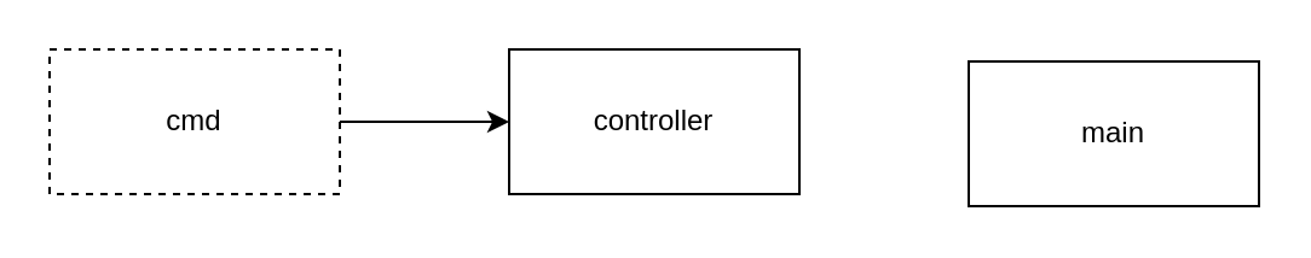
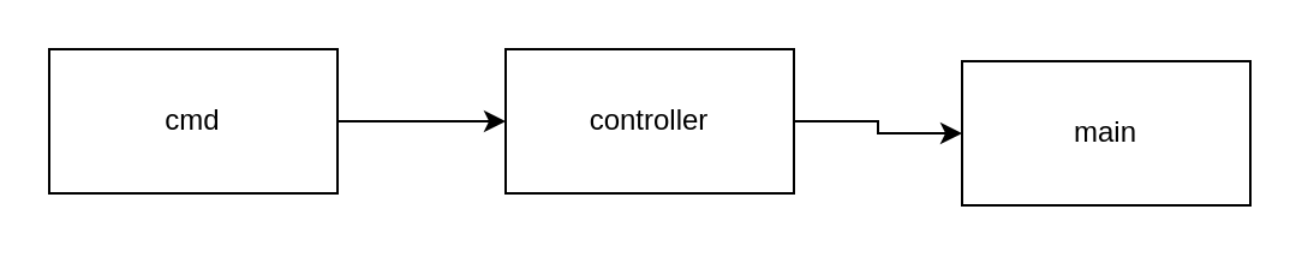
  <mxCell id="0" />
  <mxCell id="1" parent="0" />
  <mxCell id="2" value="" style="edgeStyle=orthogonalEdgeStyle;rounded=0;orthogonalLoop=1;jettySize=auto;html=1;" edge="1" parent="1" source="3" target="5"><mxGeometry relative="1" as="geometry" /></mxCell>
- <mxCell id="3" value="cmd" style="rounded=0;whiteSpace=wrap;html=1;dashed=1;" vertex="1" parent="1"><mxGeometry x="20" y="20" width="120" height="60" as="geometry" /></mxCell>
+ <mxCell id="3" value="cmd" style="rounded=0;whiteSpace=wrap;html=1;" vertex="1" parent="1"><mxGeometry x="20" y="20" width="120" height="60" as="geometry" /></mxCell>
+ <mxCell id="4" value="" style="edgeStyle=orthogonalEdgeStyle;rounded=0;orthogonalLoop=1;jettySize=auto;html=1;" edge="1" parent="1" source="5" target="6"><mxGeometry relative="1" as="geometry" /></mxCell>
  <mxCell id="5" value="controller" style="rounded=0;whiteSpace=wrap;html=1;" vertex="1" parent="1"><mxGeometry x="210" y="20" width="120" height="60" as="geometry" /></mxCell>
  <mxCell id="6" value="main" style="rounded=0;whiteSpace=wrap;html=1;" vertex="1" parent="1"><mxGeometry x="400" y="25" width="120" height="60" as="geometry" /></mxCell>
